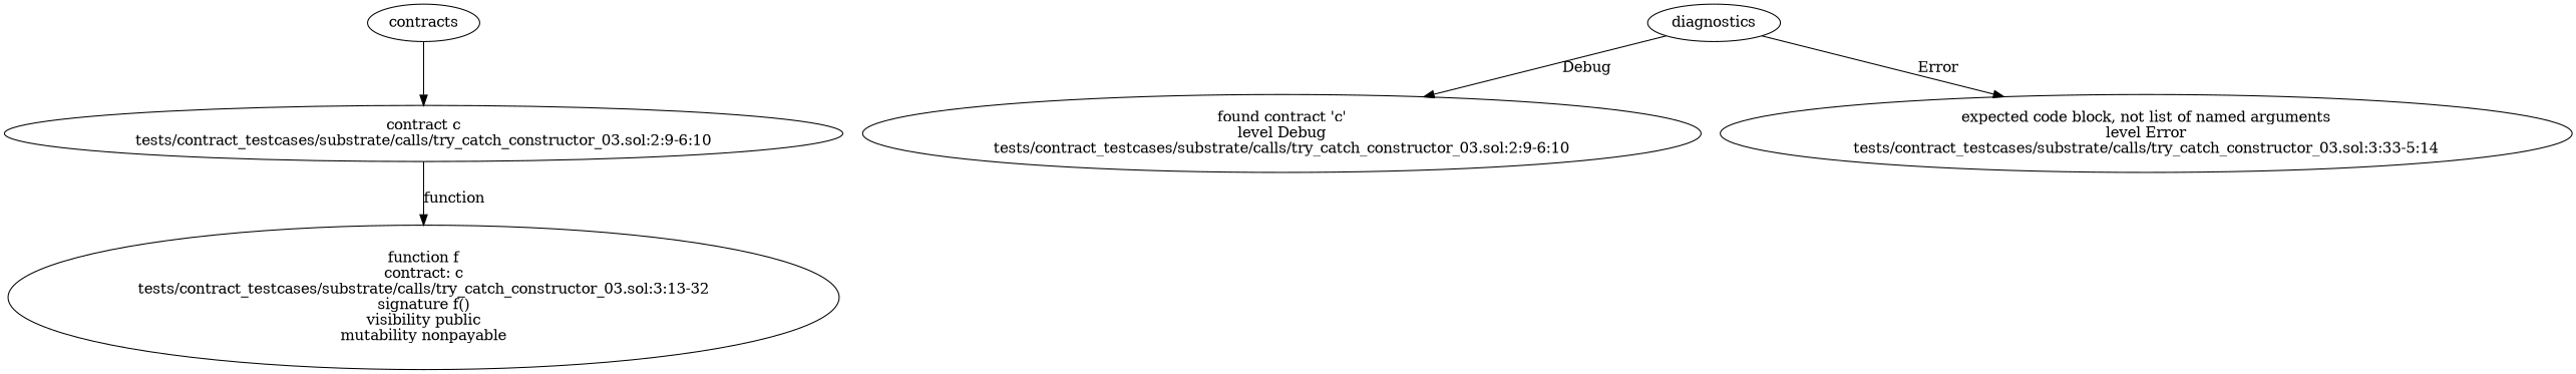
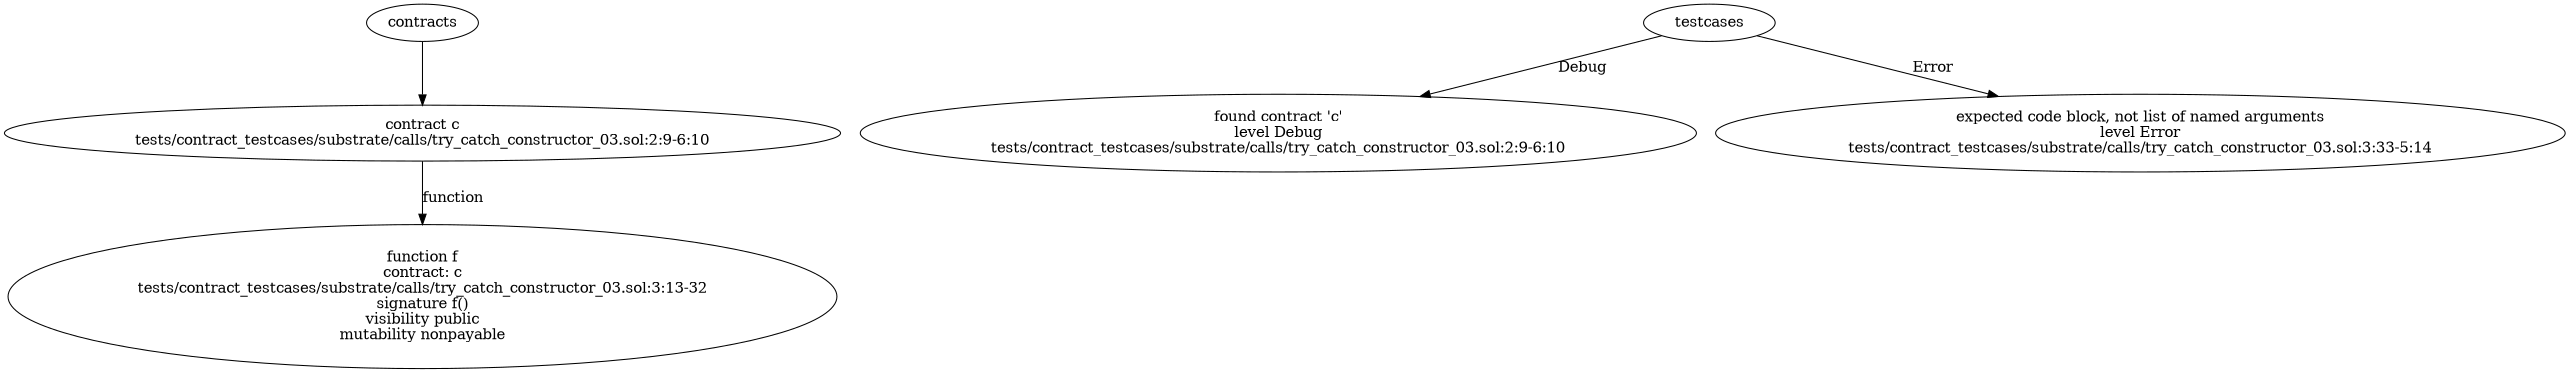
  strict digraph {
    n1 [label="contract c\ntests/contract_testcases/substrate/calls/try_catch_constructor_03.sol:2:9-6:10"]
    n2 [label="function f\ncontract: c\ntests/contract_testcases/substrate/calls/try_catch_constructor_03.sol:3:13-32\nsignature f()\nvisibility public\nmutability nonpayable"]
    n3 [label="found contract 'c'\nlevel Debug\ntests/contract_testcases/substrate/calls/try_catch_constructor_03.sol:2:9-6:10"]
    n4 [label="expected code block, not list of named arguments\nlevel Error\ntests/contract_testcases/substrate/calls/try_catch_constructor_03.sol:3:33-5:14"]
    contracts
-   diagnostics
+   diagnostics [label=testcases]
    n1 -> n2 [label=function]
    contracts -> n1
    diagnostics -> n3 [label=Debug]
    diagnostics -> n4 [label=Error]
  }
